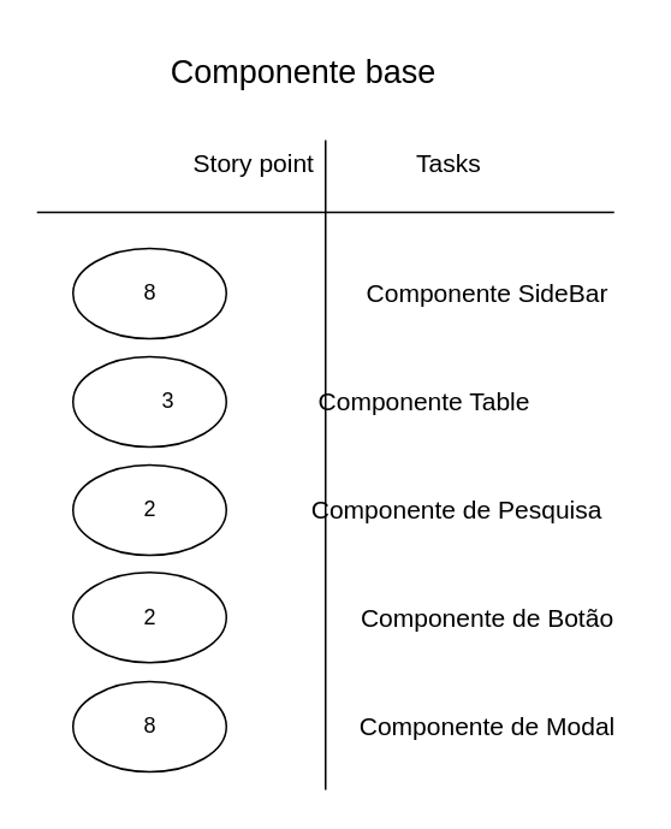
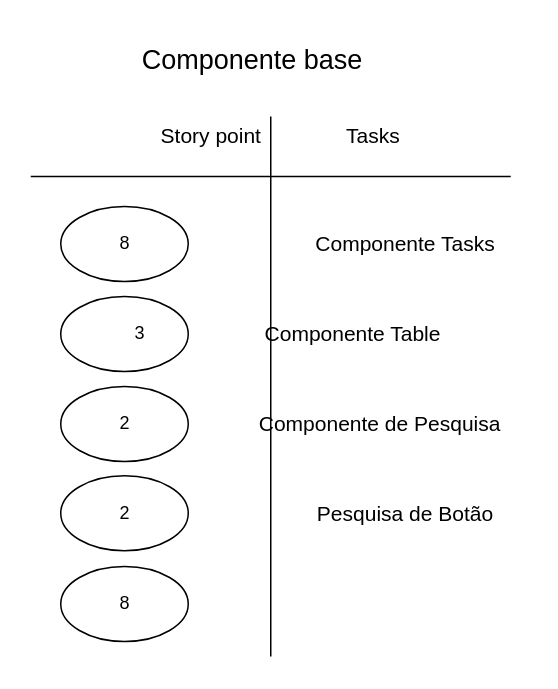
  <mxCell id="0" />
  <mxCell id="1" parent="0" />
  <mxCell id="2" value="&lt;font style=&quot;font-size: 18px;&quot;&gt;Componente base&amp;nbsp;&lt;/font&gt;" style="text;html=1;align=center;verticalAlign=middle;resizable=0;points=[];autosize=1;strokeColor=none;fillColor=none;" vertex="1" parent="1"><mxGeometry x="80" y="20" width="180" height="40" as="geometry" /></mxCell>
  <mxCell id="3" value="" style="endArrow=none;html=1;rounded=0;" edge="1" parent="1"><mxGeometry width="50" height="50" relative="1" as="geometry"><mxPoint x="180" y="437" as="sourcePoint" /><mxPoint x="180" y="77" as="targetPoint" /></mxGeometry></mxCell>
  <mxCell id="4" value="" style="endArrow=none;html=1;rounded=0;" edge="1" parent="1"><mxGeometry width="50" height="50" relative="1" as="geometry"><mxPoint x="340" y="117" as="sourcePoint" /><mxPoint x="20" y="117" as="targetPoint" /></mxGeometry></mxCell>
  <mxCell id="5" value="&lt;font style=&quot;font-size: 14px;&quot;&gt;Story point&lt;/font&gt;" style="text;html=1;align=center;verticalAlign=middle;resizable=0;points=[];autosize=1;strokeColor=none;fillColor=none;" vertex="1" parent="1"><mxGeometry x="95" y="75" width="90" height="30" as="geometry" /></mxCell>
  <mxCell id="6" value="&lt;font style=&quot;font-size: 14px;&quot;&gt;Tasks&amp;nbsp;&lt;/font&gt;" style="text;html=1;align=center;verticalAlign=middle;resizable=0;points=[];autosize=1;strokeColor=none;fillColor=none;" vertex="1" parent="1"><mxGeometry x="220" y="75" width="60" height="30" as="geometry" /></mxCell>
  <mxCell id="7" value="" style="ellipse;whiteSpace=wrap;html=1;" vertex="1" parent="1"><mxGeometry x="40" y="137" width="85" height="50" as="geometry" /></mxCell>
  <mxCell id="8" value="" style="ellipse;whiteSpace=wrap;html=1;" vertex="1" parent="1"><mxGeometry x="40" y="197" width="85" height="50" as="geometry" /></mxCell>
  <mxCell id="9" value="" style="ellipse;whiteSpace=wrap;html=1;" vertex="1" parent="1"><mxGeometry x="40" y="257" width="85" height="50" as="geometry" /></mxCell>
  <mxCell id="10" value="" style="ellipse;whiteSpace=wrap;html=1;" vertex="1" parent="1"><mxGeometry x="40" y="316.5" width="85" height="50" as="geometry" /></mxCell>
  <mxCell id="11" value="" style="ellipse;whiteSpace=wrap;html=1;" vertex="1" parent="1"><mxGeometry x="40" y="377" width="85" height="50" as="geometry" /></mxCell>
  <mxCell id="12" value="8&lt;span style=&quot;color: rgba(0, 0, 0, 0); font-family: monospace; font-size: 0px; text-align: start; text-wrap: nowrap;&quot;&gt;%3CmxGraphModel%3E%3Croot%3E%3CmxCell%20id%3D%220%22%2F%3E%3CmxCell%20id%3D%221%22%20parent%3D%220%22%2F%3E%3CmxCell%20id%3D%222%22%20value%3D%22%22%20style%3D%22ellipse%3BwhiteSpace%3Dwrap%3Bhtml%3D1%3B%22%20vertex%3D%221%22%20parent%3D%221%22%3E%3CmxGeometry%20x%3D%2260%22%20y%3D%22380%22%20width%3D%2285%22%20height%3D%2250%22%20as%3D%22geometry%22%2F%3E%3C%2FmxCell%3E%3C%2Froot%3E%3C%2FmxGraphModel%3E&lt;/span&gt;" style="text;html=1;align=center;verticalAlign=middle;whiteSpace=wrap;rounded=0;" vertex="1" parent="1"><mxGeometry x="53" y="147" width="60" height="30" as="geometry" /></mxCell>
  <mxCell id="13" value="3" style="text;html=1;align=center;verticalAlign=middle;whiteSpace=wrap;rounded=0;" vertex="1" parent="1"><mxGeometry x="63" y="207" width="60" height="30" as="geometry" /></mxCell>
  <mxCell id="14" value="2" style="text;html=1;align=center;verticalAlign=middle;whiteSpace=wrap;rounded=0;" vertex="1" parent="1"><mxGeometry x="53" y="267" width="60" height="30" as="geometry" /></mxCell>
  <mxCell id="15" value="2" style="text;html=1;align=center;verticalAlign=middle;whiteSpace=wrap;rounded=0;" vertex="1" parent="1"><mxGeometry x="52.5" y="327" width="60" height="30" as="geometry" /></mxCell>
  <mxCell id="16" value="8" style="text;html=1;align=center;verticalAlign=middle;whiteSpace=wrap;rounded=0;" vertex="1" parent="1"><mxGeometry x="53" y="387" width="60" height="30" as="geometry" /></mxCell>
- <mxCell id="17" value="&lt;font style=&quot;font-size: 14px;&quot;&gt;Componente SideBar&lt;/font&gt;" style="text;html=1;align=center;verticalAlign=middle;whiteSpace=wrap;rounded=0;" vertex="1" parent="1"><mxGeometry x="200" y="147" width="140" height="30" as="geometry" /></mxCell>
+ <mxCell id="17" value="&lt;font style=&quot;font-size: 14px;&quot;&gt;Componente Tasks&lt;/font&gt;" style="text;html=1;align=center;verticalAlign=middle;whiteSpace=wrap;rounded=0;" vertex="1" parent="1"><mxGeometry x="200" y="147" width="140" height="30" as="geometry" /></mxCell>
  <mxCell id="18" value="&lt;font style=&quot;font-size: 14px;&quot;&gt;Componente Table&lt;/font&gt;" style="text;html=1;align=center;verticalAlign=middle;whiteSpace=wrap;rounded=0;" vertex="1" parent="1"><mxGeometry x="175" y="207" width="120" height="30" as="geometry" /></mxCell>
  <mxCell id="19" value="&lt;font style=&quot;font-size: 14px;&quot;&gt;Componente de Pesquisa&amp;nbsp;&lt;/font&gt;" style="text;html=1;align=center;verticalAlign=middle;whiteSpace=wrap;rounded=0;" vertex="1" parent="1"><mxGeometry x="165" y="267" width="180" height="30" as="geometry" /></mxCell>
- <mxCell id="20" value="&lt;font style=&quot;font-size: 14px;&quot;&gt;Componente de Botão&lt;/font&gt;" style="text;html=1;align=center;verticalAlign=middle;whiteSpace=wrap;rounded=0;" vertex="1" parent="1"><mxGeometry x="190" y="327" width="160" height="30" as="geometry" /></mxCell>
- <mxCell id="21" value="&lt;font style=&quot;font-size: 14px;&quot;&gt;Componente de Modal&lt;/font&gt;" style="text;html=1;align=center;verticalAlign=middle;whiteSpace=wrap;rounded=0;" vertex="1" parent="1"><mxGeometry x="190" y="387" width="160" height="30" as="geometry" /></mxCell>
+ <mxCell id="20" value="&lt;font style=&quot;font-size: 14px;&quot;&gt;Pesquisa de Botão&lt;/font&gt;" style="text;html=1;align=center;verticalAlign=middle;whiteSpace=wrap;rounded=0;" vertex="1" parent="1"><mxGeometry x="190" y="327" width="160" height="30" as="geometry" /></mxCell>
